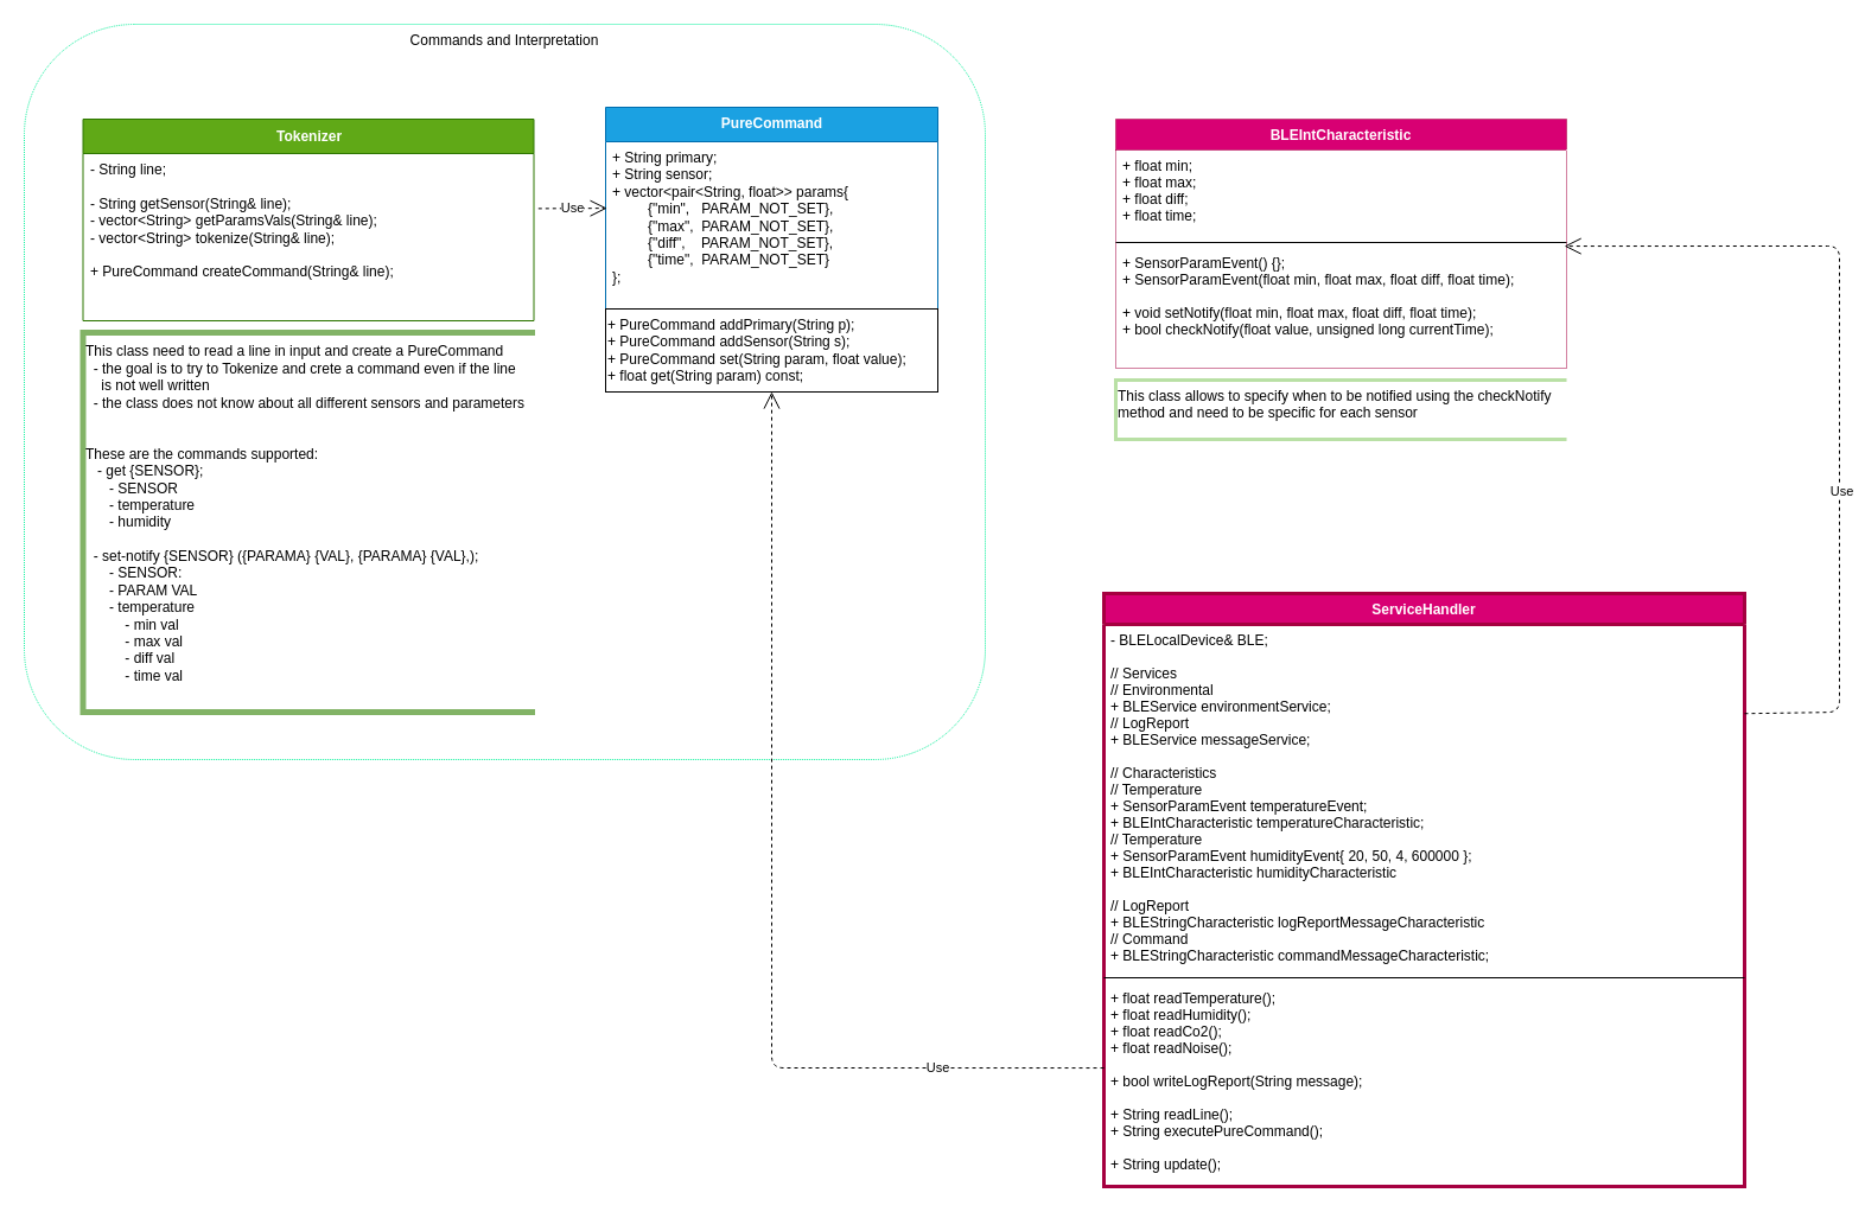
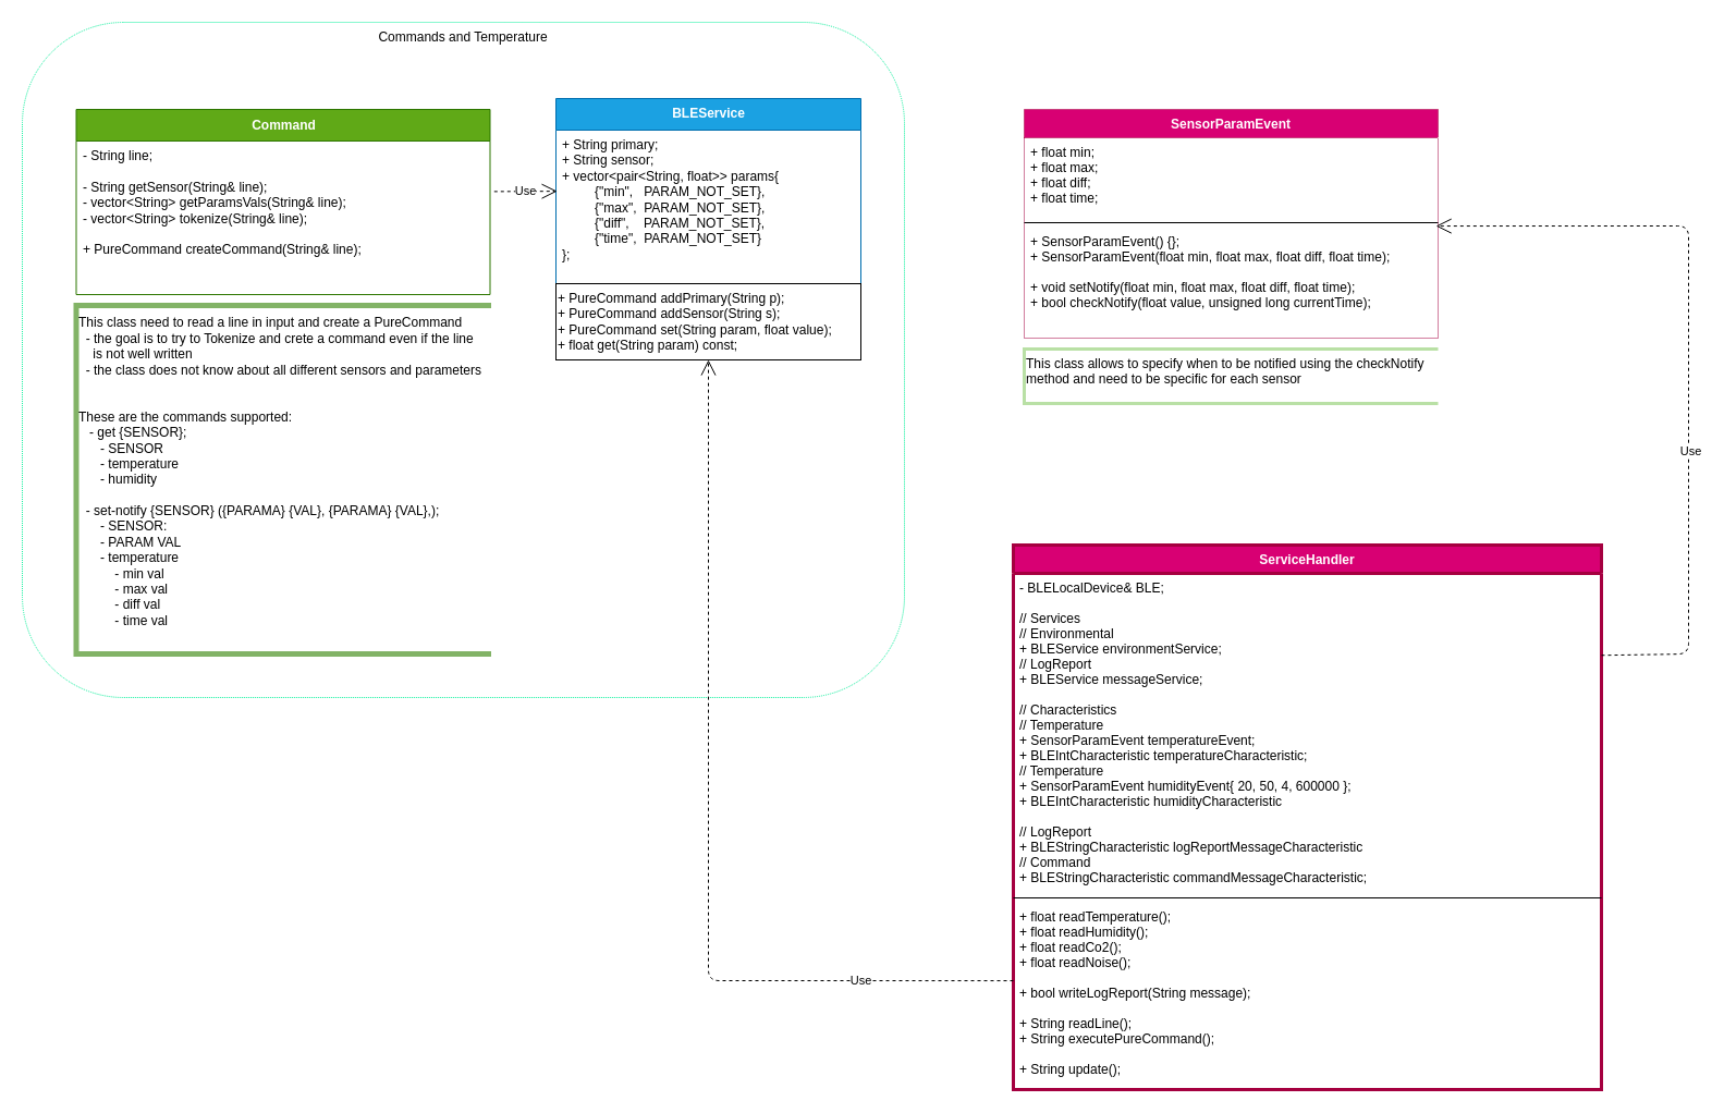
  <mxCell id="0" />
  <mxCell id="1" parent="0" />
- <mxCell id="2" value="Commands and Interpretation" style="rounded=1;whiteSpace=wrap;html=1;strokeWidth=1;gradientColor=#ffffff;fillColor=none;dashed=1;dashPattern=1 1;verticalAlign=top;strokeColor=#11F09E;" parent="1" vertex="1"><mxGeometry x="20" y="20" width="810" height="620" as="geometry" /></mxCell>
- <mxCell id="3" value="Tokenizer" style="swimlane;fontStyle=1;align=center;verticalAlign=middle;childLayout=stackLayout;horizontal=1;startSize=29;horizontalStack=0;resizeParent=1;resizeParentMax=0;resizeLast=0;collapsible=0;marginBottom=0;html=1;fillColor=#60a917;strokeColor=#2D7600;fontColor=#ffffff;" parent="1" vertex="1"><mxGeometry x="69.5" y="100" width="380" height="170" as="geometry" /></mxCell>
+ <mxCell id="2" value="Commands and Temperature" style="rounded=1;whiteSpace=wrap;html=1;strokeWidth=1;gradientColor=#ffffff;fillColor=none;dashed=1;dashPattern=1 1;verticalAlign=top;strokeColor=#11F09E;" parent="1" vertex="1"><mxGeometry x="20" y="20" width="810" height="620" as="geometry" /></mxCell>
+ <mxCell id="3" value="Command" style="swimlane;fontStyle=1;align=center;verticalAlign=middle;childLayout=stackLayout;horizontal=1;startSize=29;horizontalStack=0;resizeParent=1;resizeParentMax=0;resizeLast=0;collapsible=0;marginBottom=0;html=1;fillColor=#60a917;strokeColor=#2D7600;fontColor=#ffffff;" parent="1" vertex="1"><mxGeometry x="69.5" y="100" width="380" height="170" as="geometry" /></mxCell>
  <mxCell id="4" value="- String line;&lt;br&gt;&lt;br&gt;- String getSensor(String&amp;amp; line);&lt;br&gt;- vector&amp;lt;String&amp;gt; getParamsVals(String&amp;amp; line);&lt;br&gt;- vector&amp;lt;String&amp;gt; tokenize(String&amp;amp; line);&lt;br&gt;&lt;br&gt;+ PureCommand createCommand(String&amp;amp; line);" style="text;html=1;strokeColor=none;fillColor=none;align=left;verticalAlign=top;spacingLeft=4;spacingRight=4;overflow=hidden;rotatable=0;points=[[0,0.5],[1,0.5]];portConstraint=eastwest;" parent="3" vertex="1"><mxGeometry y="29" width="380" height="141" as="geometry" /></mxCell>
- <mxCell id="5" value="PureCommand" style="swimlane;fontStyle=1;align=center;verticalAlign=top;childLayout=stackLayout;horizontal=1;startSize=29;horizontalStack=0;resizeParent=1;resizeParentMax=0;resizeLast=0;collapsible=0;marginBottom=0;html=1;fillColor=#1ba1e2;strokeColor=#006EAF;fontColor=#ffffff;" parent="1" vertex="1"><mxGeometry x="510" y="90" width="280" height="240" as="geometry" /></mxCell>
+ <mxCell id="5" value="BLEService" style="swimlane;fontStyle=1;align=center;verticalAlign=top;childLayout=stackLayout;horizontal=1;startSize=29;horizontalStack=0;resizeParent=1;resizeParentMax=0;resizeLast=0;collapsible=0;marginBottom=0;html=1;fillColor=#1ba1e2;strokeColor=#006EAF;fontColor=#ffffff;" parent="1" vertex="1"><mxGeometry x="510" y="90" width="280" height="240" as="geometry" /></mxCell>
  <mxCell id="6" value="+ String primary;&lt;br&gt;+ String sensor;&lt;br&gt;+ vector&amp;lt;pair&amp;lt;String, float&amp;gt;&amp;gt; params{&lt;br&gt;&amp;nbsp; &amp;nbsp; &amp;nbsp; &amp;nbsp; &amp;nbsp;{&quot;min&quot;,&amp;nbsp; &amp;nbsp;PARAM_NOT_SET},&lt;br&gt;&amp;nbsp; &amp;nbsp; &amp;nbsp; &amp;nbsp; &amp;nbsp;{&quot;max&quot;,&amp;nbsp; PARAM_NOT_SET},&lt;br&gt;&amp;nbsp; &amp;nbsp; &amp;nbsp; &amp;nbsp; &amp;nbsp;{&quot;diff&quot;,&amp;nbsp; &amp;nbsp; PARAM_NOT_SET},&lt;br&gt;&amp;nbsp; &amp;nbsp; &amp;nbsp; &amp;nbsp; &amp;nbsp;{&quot;time&quot;,&amp;nbsp; PARAM_NOT_SET}&lt;br&gt;};" style="text;html=1;strokeColor=none;fillColor=none;align=left;verticalAlign=top;spacingLeft=4;spacingRight=4;overflow=hidden;rotatable=0;points=[[0,0.5],[1,0.5]];portConstraint=eastwest;" parent="5" vertex="1"><mxGeometry y="29" width="280" height="141" as="geometry" /></mxCell>
  <mxCell id="7" style="edgeStyle=orthogonalEdgeStyle;rounded=0;orthogonalLoop=1;jettySize=auto;html=1;exitX=0.5;exitY=1;exitDx=0;exitDy=0;" parent="5" source="8" target="8" edge="1"><mxGeometry relative="1" as="geometry" /></mxCell>
  <mxCell id="8" value="+ PureCommand addPrimary(String p);&lt;br&gt;+&amp;nbsp;PureCommand addSensor(String s);&lt;br&gt;+&amp;nbsp;PureCommand set(String param, float value);&lt;br&gt;+ float get(String param) const;" style="rounded=0;whiteSpace=wrap;html=1;strokeWidth=1;fillColor=none;gradientColor=#ffffff;align=left;verticalAlign=top;" parent="5" vertex="1"><mxGeometry y="170" width="280" height="70" as="geometry" /></mxCell>
  <mxCell id="9" value="This class need to read a line in input and create a PureCommand&lt;br&gt;&amp;nbsp; - the goal is to try to Tokenize and crete a command even if the line&lt;br&gt;&amp;nbsp; &amp;nbsp; is not well written&amp;nbsp;&lt;br&gt;&amp;nbsp; - the class does not know about all different sensors and parameters&lt;br&gt;&lt;br&gt;&lt;br&gt;These are the commands supported:&lt;br&gt;&amp;nbsp;&lt;span&gt;&amp;nbsp;&amp;nbsp;&lt;/span&gt;&lt;span&gt;- get {SENSOR};&lt;/span&gt;&lt;br&gt;&lt;div&gt;&lt;span&gt;&amp;nbsp; &amp;nbsp; &amp;nbsp;&amp;nbsp;&lt;/span&gt;- SENSOR&lt;/div&gt;&lt;div&gt;&lt;span&gt;&amp;nbsp; &amp;nbsp; &amp;nbsp;&amp;nbsp;&lt;/span&gt;- temperature&lt;/div&gt;&lt;div&gt;&lt;span&gt;&amp;nbsp; &amp;nbsp; &amp;nbsp;&amp;nbsp;&lt;/span&gt;- humidity&lt;/div&gt;&lt;div&gt;&lt;br&gt;&lt;/div&gt;&lt;div&gt;&lt;span&gt;&amp;nbsp;&amp;nbsp;&lt;/span&gt;- set-notify {SENSOR} ({PARAMA} {VAL}, {PARAMA} {VAL},);&amp;nbsp;&amp;nbsp;&lt;/div&gt;&lt;div&gt;&lt;span&gt;&amp;nbsp; &amp;nbsp; &amp;nbsp;&amp;nbsp;&lt;/span&gt;- SENSOR:&lt;/div&gt;&lt;div&gt;&lt;span&gt;&amp;nbsp; &amp;nbsp; &amp;nbsp; &lt;/span&gt;- PARAM VAL&lt;/div&gt;&lt;div&gt;&lt;span&gt;&amp;nbsp; &amp;nbsp; &amp;nbsp;&amp;nbsp;&lt;/span&gt;- temperature&lt;/div&gt;&lt;div&gt;&lt;span&gt;&amp;nbsp; &amp;nbsp; &amp;nbsp; &amp;nbsp; &amp;nbsp;&amp;nbsp;&lt;/span&gt;- min&lt;span&gt;&#09;&lt;/span&gt;val&lt;/div&gt;&lt;div&gt;&lt;span&gt;&amp;nbsp; &amp;nbsp; &amp;nbsp; &amp;nbsp; &amp;nbsp;&amp;nbsp;&lt;/span&gt;- max&lt;span&gt;&#09;&lt;/span&gt;val&lt;/div&gt;&lt;div&gt;&lt;span&gt;&amp;nbsp; &amp;nbsp; &amp;nbsp; &amp;nbsp; &amp;nbsp;&amp;nbsp;&lt;/span&gt;- diff&lt;span&gt;&#09;&lt;/span&gt;val&lt;/div&gt;&lt;div&gt;&lt;span&gt;&amp;nbsp; &amp;nbsp; &amp;nbsp; &amp;nbsp; &amp;nbsp;&amp;nbsp;&lt;/span&gt;- time&lt;span&gt;&#09;&lt;/span&gt;val&lt;/div&gt;&lt;div&gt;&lt;br&gt;&lt;/div&gt;" style="strokeWidth=5;html=1;shape=mxgraph.flowchart.annotation_1;align=left;pointerEvents=1;fillColor=#d5e8d4;strokeColor=#82b366;gradientColor=#ffffff;" parent="1" vertex="1"><mxGeometry x="69.5" y="280" width="381" height="320" as="geometry" /></mxCell>
- <mxCell id="10" value="BLEIntCharacteristic" style="swimlane;fontStyle=1;align=center;verticalAlign=top;childLayout=stackLayout;horizontal=1;startSize=26;horizontalStack=0;resizeParent=1;resizeParentMax=0;resizeLast=0;collapsible=1;marginBottom=0;dashed=1;dashPattern=1 1;strokeWidth=1;fillColor=#d80073;strokeColor=#A50040;fontColor=#ffffff;" parent="1" vertex="1"><mxGeometry x="940" y="100" width="380" height="210" as="geometry" /></mxCell>
+ <mxCell id="10" value="SensorParamEvent" style="swimlane;fontStyle=1;align=center;verticalAlign=top;childLayout=stackLayout;horizontal=1;startSize=26;horizontalStack=0;resizeParent=1;resizeParentMax=0;resizeLast=0;collapsible=1;marginBottom=0;dashed=1;dashPattern=1 1;strokeWidth=1;fillColor=#d80073;strokeColor=#A50040;fontColor=#ffffff;" parent="1" vertex="1"><mxGeometry x="940" y="100" width="380" height="210" as="geometry" /></mxCell>
  <mxCell id="11" value="+ float min;&#10;+ float max;&#10;+ float diff;&#10;+ float time;" style="text;strokeColor=none;fillColor=none;align=left;verticalAlign=top;spacingLeft=4;spacingRight=4;overflow=hidden;rotatable=0;points=[[0,0.5],[1,0.5]];portConstraint=eastwest;" parent="10" vertex="1"><mxGeometry y="26" width="380" height="74" as="geometry" /></mxCell>
  <mxCell id="12" value="" style="line;strokeWidth=1;fillColor=none;align=left;verticalAlign=middle;spacingTop=-1;spacingLeft=3;spacingRight=3;rotatable=0;labelPosition=right;points=[];portConstraint=eastwest;" parent="10" vertex="1"><mxGeometry y="100" width="380" height="8" as="geometry" /></mxCell>
  <mxCell id="13" value="+ SensorParamEvent() {};&#10;+ SensorParamEvent(float min, float max, float diff, float time);&#10;&#10;+ void setNotify(float min, float max, float diff, float time);&#10;+ bool checkNotify(float value, unsigned long currentTime);" style="text;strokeColor=none;fillColor=none;align=left;verticalAlign=top;spacingLeft=4;spacingRight=4;overflow=hidden;rotatable=0;points=[[0,0.5],[1,0.5]];portConstraint=eastwest;" parent="10" vertex="1"><mxGeometry y="108" width="380" height="102" as="geometry" /></mxCell>
  <mxCell id="14" value="This class allows to specify when to be notified using the checkNotify&lt;br&gt;method and need to be specific for each sensor" style="strokeWidth=3;html=1;shape=mxgraph.flowchart.annotation_1;align=left;pointerEvents=1;fillColor=none;gradientColor=#ffffff;strokeColor=#B9E0A5;verticalAlign=top;" parent="1" vertex="1"><mxGeometry x="940" y="320" width="380" height="50" as="geometry" /></mxCell>
  <mxCell id="15" style="edgeStyle=orthogonalEdgeStyle;rounded=0;orthogonalLoop=1;jettySize=auto;html=1;exitX=0.5;exitY=1;exitDx=0;exitDy=0;exitPerimeter=0;" parent="1" source="14" target="14" edge="1"><mxGeometry relative="1" as="geometry" /></mxCell>
  <mxCell id="16" value="ServiceHandler" style="swimlane;fontStyle=1;align=center;verticalAlign=top;childLayout=stackLayout;horizontal=1;startSize=26;horizontalStack=0;resizeParent=1;resizeParentMax=0;resizeLast=0;collapsible=1;marginBottom=0;strokeColor=#A50040;strokeWidth=3;fillColor=#d80073;fontColor=#ffffff;" parent="1" vertex="1"><mxGeometry x="930" y="500" width="540" height="500" as="geometry" /></mxCell>
  <mxCell id="17" value="- BLELocalDevice&amp; BLE;&#10;&#10;// Services&#10;// Environmental&#10;+ BLEService environmentService;&#09;&#10;&#09;// LogReport&#10;+ BLEService messageService;&#10;&#10;// Characteristics&#10;// Temperature&#10;+ SensorParamEvent temperatureEvent;&#10;+ BLEIntCharacteristic temperatureCharacteristic;&#10;&#09;// Temperature&#10;+ SensorParamEvent humidityEvent{ 20, 50, 4, 600000 };&#10;+ BLEIntCharacteristic humidityCharacteristic&#10;&#10;&#09;// LogReport&#10;+ BLEStringCharacteristic logReportMessageCharacteristic&#10;&#09;// Command&#10;+ BLEStringCharacteristic commandMessageCharacteristic;" style="text;strokeColor=none;fillColor=none;align=left;verticalAlign=top;spacingLeft=4;spacingRight=4;overflow=hidden;rotatable=0;points=[[0,0.5],[1,0.5]];portConstraint=eastwest;" parent="16" vertex="1"><mxGeometry y="26" width="540" height="294" as="geometry" /></mxCell>
  <mxCell id="18" value="" style="line;strokeWidth=1;fillColor=none;align=left;verticalAlign=middle;spacingTop=-1;spacingLeft=3;spacingRight=3;rotatable=0;labelPosition=right;points=[];portConstraint=eastwest;" parent="16" vertex="1"><mxGeometry y="320" width="540" height="8" as="geometry" /></mxCell>
  <mxCell id="19" value="+ float readTemperature();&#10;+ float readHumidity();&#10;+ float readCo2();&#10;+ float readNoise();&#10;&#10;+ bool writeLogReport(String message);&#10;&#10;+ String readLine();&#10;+ String executePureCommand();&#10;&#10;+ String update();" style="text;strokeColor=none;fillColor=none;align=left;verticalAlign=top;spacingLeft=4;spacingRight=4;overflow=hidden;rotatable=0;points=[[0,0.5],[1,0.5]];portConstraint=eastwest;" parent="16" vertex="1"><mxGeometry y="328" width="540" height="172" as="geometry" /></mxCell>
  <mxCell id="20" value="Use" style="endArrow=open;endSize=12;dashed=1;html=1;entryX=0.004;entryY=0.398;entryDx=0;entryDy=0;entryPerimeter=0;exitX=1.01;exitY=0.329;exitDx=0;exitDy=0;exitPerimeter=0;" parent="1" source="4" target="6" edge="1"><mxGeometry width="160" relative="1" as="geometry"><mxPoint x="440" y="175" as="sourcePoint" /><mxPoint x="599.5" y="174.58" as="targetPoint" /></mxGeometry></mxCell>
  <mxCell id="21" value="Use" style="endArrow=open;endSize=12;dashed=1;html=1;entryX=0.995;entryY=-0.009;entryDx=0;entryDy=0;entryPerimeter=0;exitX=1;exitY=0.256;exitDx=0;exitDy=0;exitPerimeter=0;" parent="1" source="17" target="13" edge="1"><mxGeometry x="-0.246" y="-2" width="160" relative="1" as="geometry"><mxPoint x="1550" y="710" as="sourcePoint" /><mxPoint x="1470" y="469.998" as="targetPoint" /><Array as="points"><mxPoint x="1550" y="600" /><mxPoint x="1550" y="207" /></Array><mxPoint as="offset" /></mxGeometry></mxCell>
  <mxCell id="22" value="Use" style="endArrow=open;endSize=12;dashed=1;html=1;entryX=0.5;entryY=1;entryDx=0;entryDy=0;exitX=0;exitY=0.419;exitDx=0;exitDy=0;exitPerimeter=0;" parent="1" source="19" target="8" edge="1"><mxGeometry x="-0.671" width="160" relative="1" as="geometry"><mxPoint x="930" y="476.46" as="sourcePoint" /><mxPoint x="778.1" y="183.542" as="targetPoint" /><mxPoint as="offset" /><Array as="points"><mxPoint x="650" y="900" /></Array></mxGeometry></mxCell>
